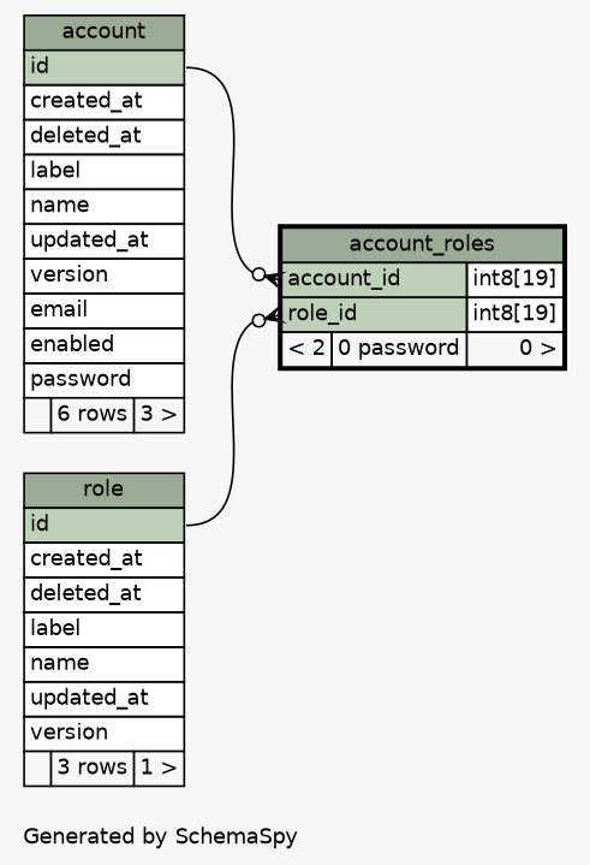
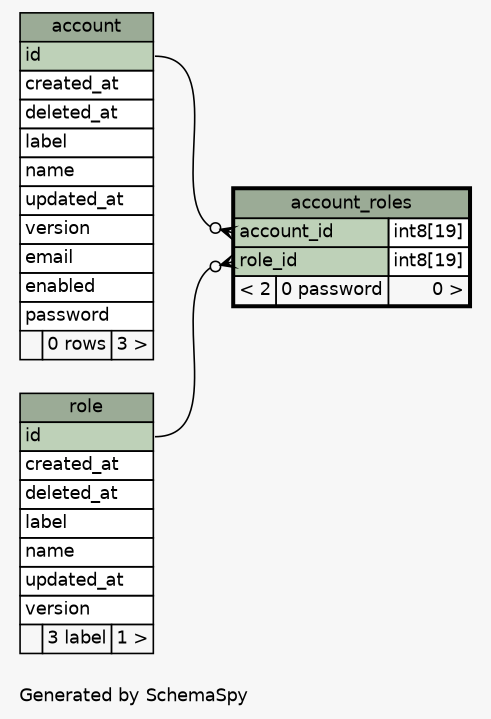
  digraph {
    bgcolor="#f7f7f7"
    fontname=Helvetica
    fontsize=11
    label="\nGenerated by SchemaSpy"
    labeljust=l
    nodesep=0.18
    rankdir=RL
    ranksep=0.46
    node [fontname=Helvetica fontsize=11 shape=plaintext]
    edge [arrowhead=none arrowsize=0.8 arrowtail=crowodot dir=back headport="id:e"]
    n1 [label=<     <TABLE BORDER="2" CELLBORDER="1" CELLSPACING="0" BGCOLOR="#ffffff">       <TR><TD COLSPAN="3" BGCOLOR="#9bab96" ALIGN="CENTER">account_roles</TD></TR>       <TR><TD PORT="account_id" COLSPAN="2" BGCOLOR="#bed1b8" ALIGN="LEFT">account_id</TD><TD PORT="account_id.type" ALIGN="LEFT">int8[19]</TD></TR>       <TR><TD PORT="role_id" COLSPAN="2" BGCOLOR="#bed1b8" ALIGN="LEFT">role_id</TD><TD PORT="role_id.type" ALIGN="LEFT">int8[19]</TD></TR>       <TR><TD ALIGN="LEFT" BGCOLOR="#f7f7f7">&lt; 2</TD><TD ALIGN="RIGHT" BGCOLOR="#f7f7f7">0 password</TD><TD ALIGN="RIGHT" BGCOLOR="#f7f7f7">0 &gt;</TD></TR>     </TABLE>>]
-   n2 [label=<     <TABLE BORDER="0" CELLBORDER="1" CELLSPACING="0" BGCOLOR="#ffffff">       <TR><TD COLSPAN="3" BGCOLOR="#9bab96" ALIGN="CENTER">account</TD></TR>       <TR><TD PORT="id" COLSPAN="3" BGCOLOR="#bed1b8" ALIGN="LEFT">id</TD></TR>       <TR><TD PORT="created_at" COLSPAN="3" ALIGN="LEFT">created_at</TD></TR>       <TR><TD PORT="deleted_at" COLSPAN="3" ALIGN="LEFT">deleted_at</TD></TR>       <TR><TD PORT="label" COLSPAN="3" ALIGN="LEFT">label</TD></TR>       <TR><TD PORT="name" COLSPAN="3" ALIGN="LEFT">name</TD></TR>       <TR><TD PORT="updated_at" COLSPAN="3" ALIGN="LEFT">updated_at</TD></TR>       <TR><TD PORT="version" COLSPAN="3" ALIGN="LEFT">version</TD></TR>       <TR><TD PORT="email" COLSPAN="3" ALIGN="LEFT">email</TD></TR>       <TR><TD PORT="enabled" COLSPAN="3" ALIGN="LEFT">enabled</TD></TR>       <TR><TD PORT="password" COLSPAN="3" ALIGN="LEFT">password</TD></TR>       <TR><TD ALIGN="LEFT" BGCOLOR="#f7f7f7">  </TD><TD ALIGN="RIGHT" BGCOLOR="#f7f7f7">6 rows</TD><TD ALIGN="RIGHT" BGCOLOR="#f7f7f7">3 &gt;</TD></TR>     </TABLE>>]
-   n3 [label=<     <TABLE BORDER="0" CELLBORDER="1" CELLSPACING="0" BGCOLOR="#ffffff">       <TR><TD COLSPAN="3" BGCOLOR="#9bab96" ALIGN="CENTER">role</TD></TR>       <TR><TD PORT="id" COLSPAN="3" BGCOLOR="#bed1b8" ALIGN="LEFT">id</TD></TR>       <TR><TD PORT="created_at" COLSPAN="3" ALIGN="LEFT">created_at</TD></TR>       <TR><TD PORT="deleted_at" COLSPAN="3" ALIGN="LEFT">deleted_at</TD></TR>       <TR><TD PORT="label" COLSPAN="3" ALIGN="LEFT">label</TD></TR>       <TR><TD PORT="name" COLSPAN="3" ALIGN="LEFT">name</TD></TR>       <TR><TD PORT="updated_at" COLSPAN="3" ALIGN="LEFT">updated_at</TD></TR>       <TR><TD PORT="version" COLSPAN="3" ALIGN="LEFT">version</TD></TR>       <TR><TD ALIGN="LEFT" BGCOLOR="#f7f7f7">  </TD><TD ALIGN="RIGHT" BGCOLOR="#f7f7f7">3 rows</TD><TD ALIGN="RIGHT" BGCOLOR="#f7f7f7">1 &gt;</TD></TR>     </TABLE>>]
+   n2 [label=<     <TABLE BORDER="0" CELLBORDER="1" CELLSPACING="0" BGCOLOR="#ffffff">       <TR><TD COLSPAN="3" BGCOLOR="#9bab96" ALIGN="CENTER">account</TD></TR>       <TR><TD PORT="id" COLSPAN="3" BGCOLOR="#bed1b8" ALIGN="LEFT">id</TD></TR>       <TR><TD PORT="created_at" COLSPAN="3" ALIGN="LEFT">created_at</TD></TR>       <TR><TD PORT="deleted_at" COLSPAN="3" ALIGN="LEFT">deleted_at</TD></TR>       <TR><TD PORT="label" COLSPAN="3" ALIGN="LEFT">label</TD></TR>       <TR><TD PORT="name" COLSPAN="3" ALIGN="LEFT">name</TD></TR>       <TR><TD PORT="updated_at" COLSPAN="3" ALIGN="LEFT">updated_at</TD></TR>       <TR><TD PORT="version" COLSPAN="3" ALIGN="LEFT">version</TD></TR>       <TR><TD PORT="email" COLSPAN="3" ALIGN="LEFT">email</TD></TR>       <TR><TD PORT="enabled" COLSPAN="3" ALIGN="LEFT">enabled</TD></TR>       <TR><TD PORT="password" COLSPAN="3" ALIGN="LEFT">password</TD></TR>       <TR><TD ALIGN="LEFT" BGCOLOR="#f7f7f7">  </TD><TD ALIGN="RIGHT" BGCOLOR="#f7f7f7">0 rows</TD><TD ALIGN="RIGHT" BGCOLOR="#f7f7f7">3 &gt;</TD></TR>     </TABLE>>]
+   n3 [label=<     <TABLE BORDER="0" CELLBORDER="1" CELLSPACING="0" BGCOLOR="#ffffff">       <TR><TD COLSPAN="3" BGCOLOR="#9bab96" ALIGN="CENTER">role</TD></TR>       <TR><TD PORT="id" COLSPAN="3" BGCOLOR="#bed1b8" ALIGN="LEFT">id</TD></TR>       <TR><TD PORT="created_at" COLSPAN="3" ALIGN="LEFT">created_at</TD></TR>       <TR><TD PORT="deleted_at" COLSPAN="3" ALIGN="LEFT">deleted_at</TD></TR>       <TR><TD PORT="label" COLSPAN="3" ALIGN="LEFT">label</TD></TR>       <TR><TD PORT="name" COLSPAN="3" ALIGN="LEFT">name</TD></TR>       <TR><TD PORT="updated_at" COLSPAN="3" ALIGN="LEFT">updated_at</TD></TR>       <TR><TD PORT="version" COLSPAN="3" ALIGN="LEFT">version</TD></TR>       <TR><TD ALIGN="LEFT" BGCOLOR="#f7f7f7">  </TD><TD ALIGN="RIGHT" BGCOLOR="#f7f7f7">3 label</TD><TD ALIGN="RIGHT" BGCOLOR="#f7f7f7">1 &gt;</TD></TR>     </TABLE>>]
    n1 -> n2 [tailport="account_id:w"]
    n1 -> n3 [tailport="role_id:w"]
  }
